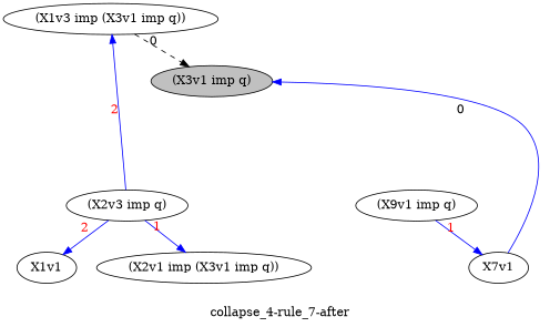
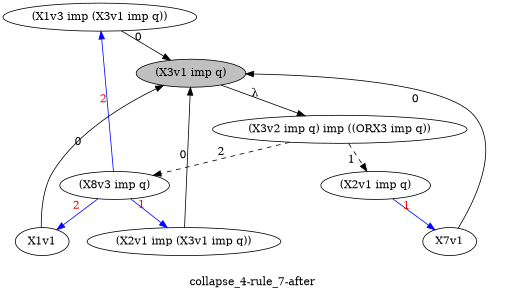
  strict digraph {
    collapsed_nodes="['25']"
    label="collapse_4-rule_7-after"
    node [ancestor_target=True hypothesis=False]
    edge [ancestor=False xlabel=0]
    n1 [formula="(X1v1 imp (X3v1 imp q))" label="(X1v3 imp (X3v1 imp q))"]
    n2 [ancestor_target=False fillcolor=grey formula="(X3v1 imp q)" label="(X3v1 imp q)" style=filled]
-   n4 [ancestor_target=False formula="(X2v3 imp q)" label="(X2v3 imp q)"]
-   n5 [ancestor_target=False formula="(X2v1 imp q)" label="(X9v1 imp q)"]
+   n3 [ancestor_target=False formula="(X3v2 imp q) imp ((ORX3 imp q))" label="(X3v2 imp q) imp ((ORX3 imp q))"]
+   n4 [ancestor_target=False formula="(X2v3 imp q)" label="(X8v3 imp q)"]
+   n5 [ancestor_target=False formula="(X2v1 imp q)" label="(X2v1 imp q)"]
    n6 [formula=X1v1 label=X1v1]
    n7 [formula="(X2v1 imp (X3v1 imp q))" label="(X2v1 imp (X3v1 imp q))"]
    n8 [formula=X2v1 label=X7v1]
-   n1 -> n2 [dependencies=01000000000000000000000000000000000000000000000000000000 style=dashed]
+   n1 -> n2 [dependencies=01000000000000000000000000000000000000000000000000000000]
+   n2 -> n3 [dependencies=None xlabel="&#955;"]
+   n3 -> n4 [composed=True style=dashed xlabel=2 ancestor=""]
+   n3 -> n5 [composed=True style=dashed xlabel=1 ancestor=""]
    n4 -> n1 [ancestor=True color=blue fontcolor=red path=2 xlabel=2]
    n4 -> n6 [ancestor=True color=blue fontcolor=red path=2 xlabel=2]
    n4 -> n7 [ancestor=True color=blue fontcolor=red path=1 xlabel=1]
    n5 -> n8 [ancestor=True color=blue fontcolor=red path=1 xlabel=1]
-   n8 -> n2 [dependencies=00000000000000000000000000001000000000000000000000000000 color=blue]
+   n6 -> n2 [dependencies=00000001000000000000000000000000000000000000000000000000]
+   n7 -> n2 [dependencies=00000000000000000000000000000000000000000000000000001000]
+   n8 -> n2 [dependencies=00000000000000000000000000001000000000000000000000000000]
  }
